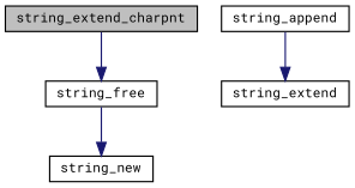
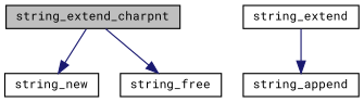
  digraph {
    fontname="Roboto Mono"
    rankdir=TB
    node [color=black fillcolor=white fontname="Roboto Mono" fontsize=10 shape=record style=filled]
    edge [color=midnightblue fontname="Roboto Mono" fontsize=10 labelfontname=Helvetica labelfontsize=10 style=solid]
    n1 [fillcolor=grey75 fontcolor=black height=0.2 label=string_extend_charpnt width=0.4]
    n2 [height=0.2 label=string_new width=0.4]
    n3 [height=0.2 label=string_free width=0.4]
    n4 [height=0.2 label=string_extend width=0.4]
    n5 [height=0.2 label=string_append width=0.4]
-   n3 -> n2
+   n1 -> n2
    n1 -> n3
-   n5 -> n4
+   n4 -> n5
  }
